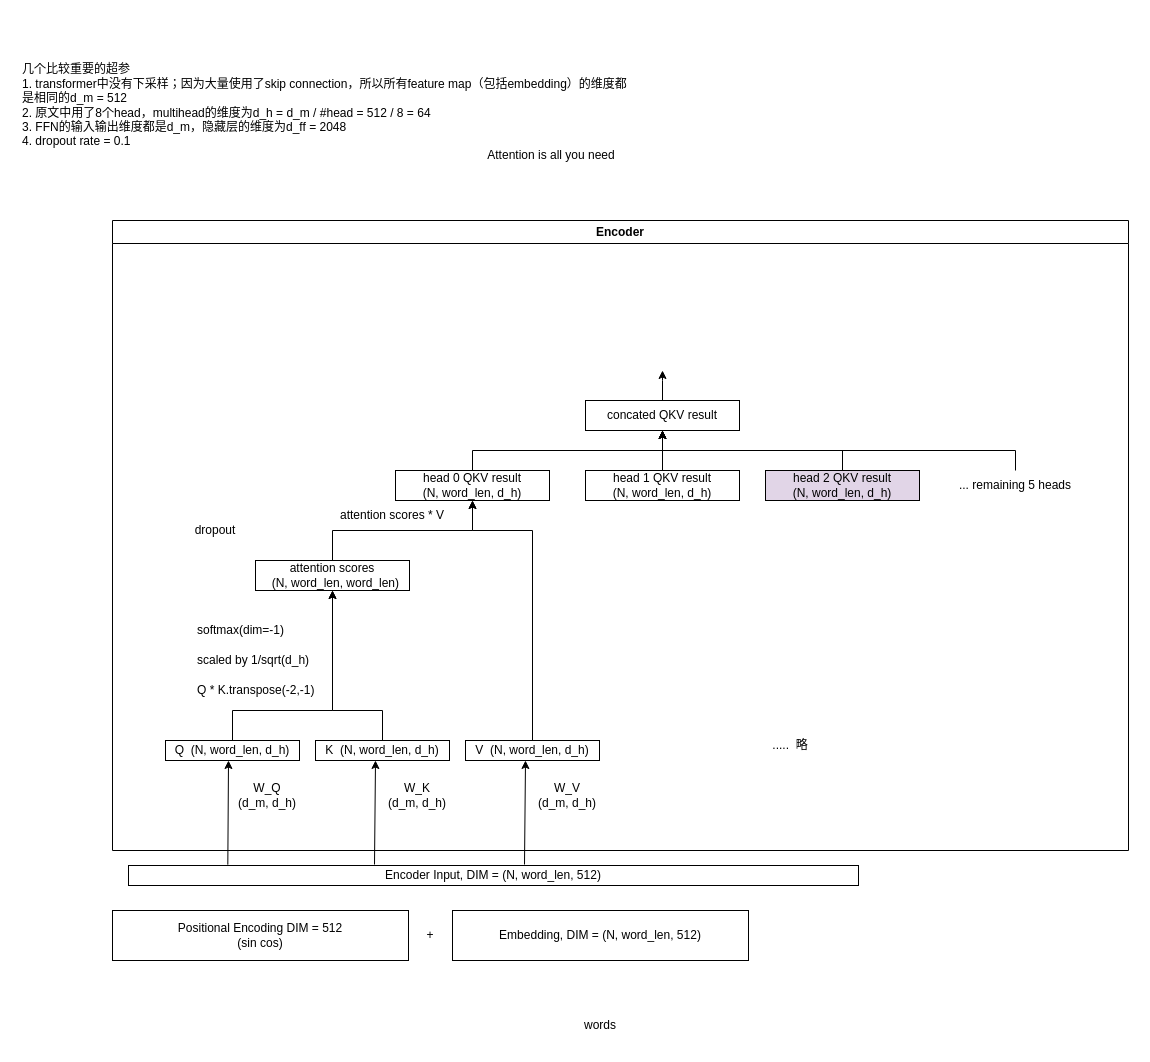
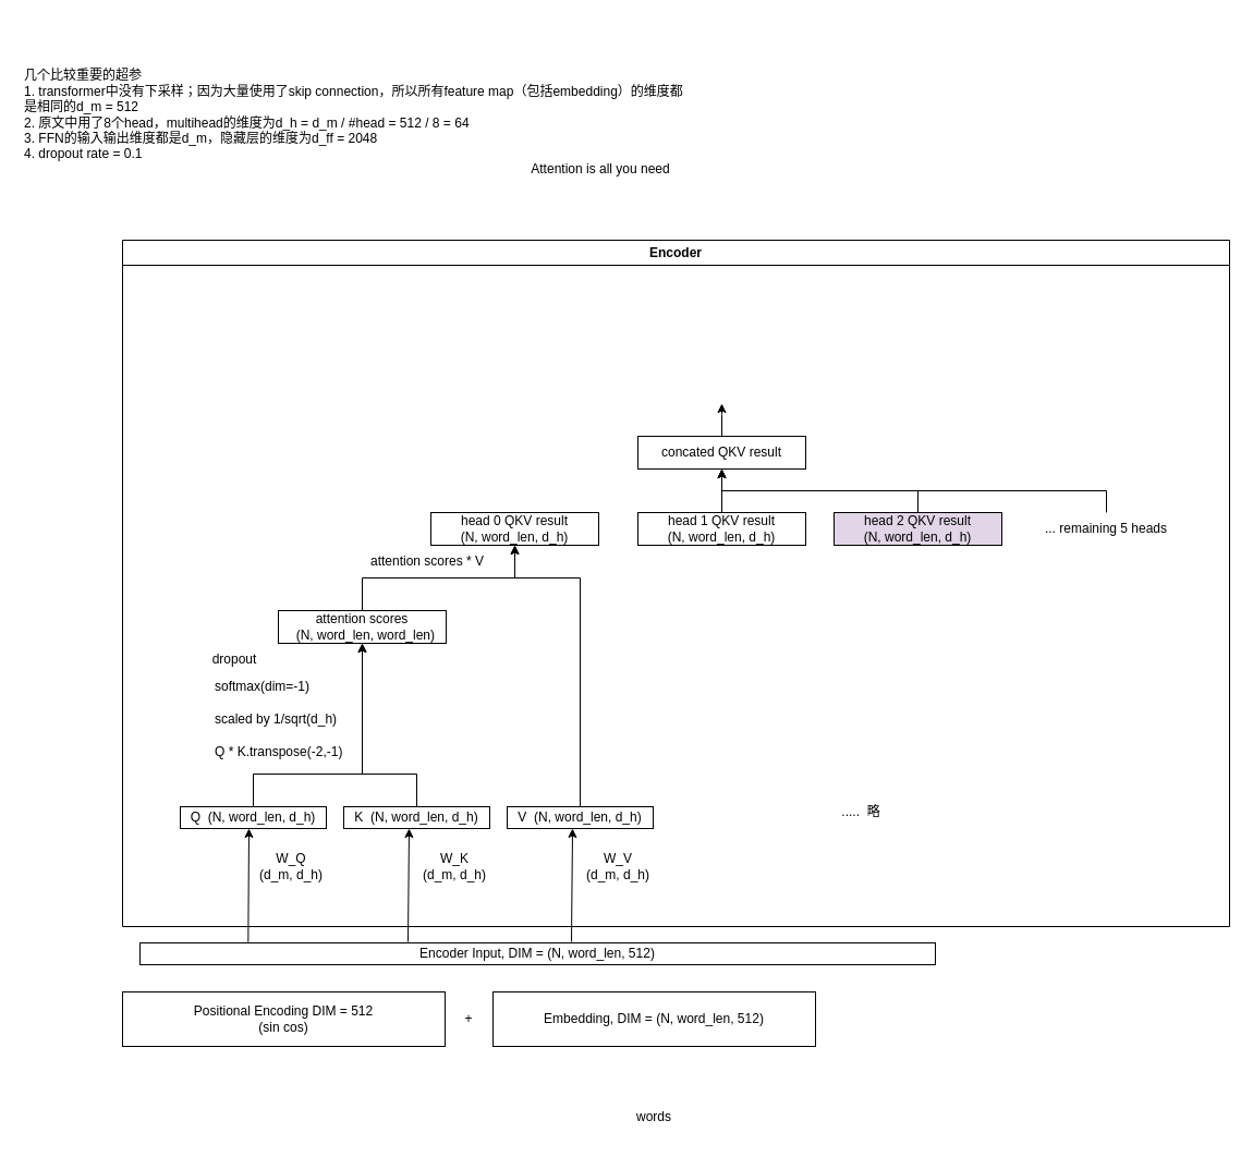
  <mxCell id="0" />
  <mxCell id="1" parent="0" />
  <mxCell id="2" value="Encoder" style="swimlane;whiteSpace=wrap;html=1;" vertex="1" parent="1"><mxGeometry x="112" y="220" width="1016" height="630" as="geometry" /></mxCell>
  <mxCell id="3" value="W_Q&lt;br&gt;(d_m, d_h)" style="text;html=1;strokeColor=none;fillColor=none;align=center;verticalAlign=middle;whiteSpace=wrap;rounded=0;" vertex="1" parent="2"><mxGeometry x="113" y="560" width="84" height="30" as="geometry" /></mxCell>
  <mxCell id="4" style="edgeStyle=orthogonalEdgeStyle;rounded=0;orthogonalLoop=1;jettySize=auto;html=1;entryX=0.5;entryY=1;entryDx=0;entryDy=0;" edge="1" parent="2" source="5" target="16"><mxGeometry relative="1" as="geometry"><Array as="points"><mxPoint x="120" y="490" /><mxPoint x="220" y="490" /></Array></mxGeometry></mxCell>
  <mxCell id="5" value="Q&amp;nbsp; (N, word_len, d_h)" style="rounded=0;whiteSpace=wrap;html=1;" vertex="1" parent="2"><mxGeometry x="53" y="520" width="134" height="20" as="geometry" /></mxCell>
  <mxCell id="6" value="W_K&lt;br&gt;(d_m, d_h)" style="text;html=1;strokeColor=none;fillColor=none;align=center;verticalAlign=middle;whiteSpace=wrap;rounded=0;" vertex="1" parent="2"><mxGeometry x="263" y="560" width="84" height="30" as="geometry" /></mxCell>
  <mxCell id="7" style="edgeStyle=orthogonalEdgeStyle;rounded=0;orthogonalLoop=1;jettySize=auto;html=1;entryX=0.5;entryY=1;entryDx=0;entryDy=0;" edge="1" parent="2" source="8" target="16"><mxGeometry relative="1" as="geometry"><Array as="points"><mxPoint x="270" y="490" /><mxPoint x="220" y="490" /></Array></mxGeometry></mxCell>
  <mxCell id="8" value="K&amp;nbsp; (N, word_len, d_h)" style="rounded=0;whiteSpace=wrap;html=1;" vertex="1" parent="2"><mxGeometry x="203" y="520" width="134" height="20" as="geometry" /></mxCell>
  <mxCell id="9" value="" style="endArrow=classic;html=1;rounded=0;exitX=0.181;exitY=-0.04;exitDx=0;exitDy=0;exitPerimeter=0;" edge="1" parent="2"><mxGeometry width="50" height="50" relative="1" as="geometry"><mxPoint x="262" y="644" as="sourcePoint" /><mxPoint x="263" y="540" as="targetPoint" /></mxGeometry></mxCell>
  <mxCell id="10" value="W_V&lt;br&gt;(d_m, d_h)" style="text;html=1;strokeColor=none;fillColor=none;align=center;verticalAlign=middle;whiteSpace=wrap;rounded=0;" vertex="1" parent="2"><mxGeometry x="413" y="560" width="84" height="30" as="geometry" /></mxCell>
  <mxCell id="11" style="edgeStyle=orthogonalEdgeStyle;rounded=0;orthogonalLoop=1;jettySize=auto;html=1;entryX=0.5;entryY=1;entryDx=0;entryDy=0;" edge="1" parent="2" source="12" target="21"><mxGeometry relative="1" as="geometry"><Array as="points"><mxPoint x="420" y="310" /><mxPoint x="360" y="310" /></Array></mxGeometry></mxCell>
  <mxCell id="12" value="V&amp;nbsp; (N, word_len, d_h)" style="rounded=0;whiteSpace=wrap;html=1;" vertex="1" parent="2"><mxGeometry x="353" y="520" width="134" height="20" as="geometry" /></mxCell>
  <mxCell id="13" value="" style="endArrow=classic;html=1;rounded=0;exitX=0.181;exitY=-0.04;exitDx=0;exitDy=0;exitPerimeter=0;" edge="1" parent="2"><mxGeometry width="50" height="50" relative="1" as="geometry"><mxPoint x="412" y="644" as="sourcePoint" /><mxPoint x="413" y="540" as="targetPoint" /></mxGeometry></mxCell>
  <mxCell id="14" value="Q * K.transpose(-2,-1)" style="text;html=1;strokeColor=none;fillColor=none;align=left;verticalAlign=middle;whiteSpace=wrap;rounded=0;" vertex="1" parent="2"><mxGeometry x="83" y="460" width="154" height="20" as="geometry" /></mxCell>
  <mxCell id="15" style="edgeStyle=orthogonalEdgeStyle;rounded=0;orthogonalLoop=1;jettySize=auto;html=1;entryX=0.5;entryY=1;entryDx=0;entryDy=0;" edge="1" parent="2" source="16" target="21"><mxGeometry relative="1" as="geometry" /></mxCell>
  <mxCell id="16" value="attention scores&lt;br&gt;&amp;nbsp; (N, word_len, word_len)" style="rounded=0;whiteSpace=wrap;html=1;" vertex="1" parent="2"><mxGeometry x="143" y="340" width="154" height="30" as="geometry" /></mxCell>
  <mxCell id="17" value="scaled by 1/sqrt(d_h)" style="text;html=1;strokeColor=none;fillColor=none;align=left;verticalAlign=middle;whiteSpace=wrap;rounded=0;" vertex="1" parent="2"><mxGeometry x="83" y="430" width="154" height="20" as="geometry" /></mxCell>
  <mxCell id="18" value="softmax(dim=-1)" style="text;html=1;strokeColor=none;fillColor=none;align=left;verticalAlign=middle;whiteSpace=wrap;rounded=0;" vertex="1" parent="2"><mxGeometry x="83" y="400" width="154" height="20" as="geometry" /></mxCell>
- <mxCell id="19" value="dropout" style="text;html=1;strokeColor=none;fillColor=none;align=center;verticalAlign=middle;whiteSpace=wrap;rounded=0;" vertex="1" parent="2"><mxGeometry x="73" y="295" width="60" height="30" as="geometry" /></mxCell>
- <mxCell id="20" style="edgeStyle=orthogonalEdgeStyle;rounded=0;orthogonalLoop=1;jettySize=auto;html=1;entryX=0.5;entryY=1;entryDx=0;entryDy=0;exitX=0.5;exitY=0;exitDx=0;exitDy=0;" edge="1" parent="2" source="21" target="24"><mxGeometry relative="1" as="geometry" /></mxCell>
+ <mxCell id="19" value="dropout" style="text;html=1;strokeColor=none;fillColor=none;align=center;verticalAlign=middle;whiteSpace=wrap;rounded=0;" vertex="1" parent="2"><mxGeometry x="73" y="370" width="60" height="30" as="geometry" /></mxCell>
  <mxCell id="21" value="head 0 QKV result&lt;br&gt;(N, word_len, d_h)" style="rounded=0;whiteSpace=wrap;html=1;" vertex="1" parent="2"><mxGeometry x="283" y="250" width="154" height="30" as="geometry" /></mxCell>
  <mxCell id="22" value="attention scores * V" style="text;html=1;strokeColor=none;fillColor=none;align=center;verticalAlign=middle;whiteSpace=wrap;rounded=0;" vertex="1" parent="2"><mxGeometry x="223" y="280" width="114" height="30" as="geometry" /></mxCell>
  <mxCell id="23" style="edgeStyle=orthogonalEdgeStyle;rounded=0;orthogonalLoop=1;jettySize=auto;html=1;" edge="1" parent="2" source="24"><mxGeometry relative="1" as="geometry"><mxPoint x="550" y="150" as="targetPoint" /></mxGeometry></mxCell>
  <mxCell id="24" value="concated QKV result" style="rounded=0;whiteSpace=wrap;html=1;" vertex="1" parent="2"><mxGeometry x="473" y="180" width="154" height="30" as="geometry" /></mxCell>
  <mxCell id="25" style="edgeStyle=orthogonalEdgeStyle;rounded=0;orthogonalLoop=1;jettySize=auto;html=1;" edge="1" parent="2" source="26"><mxGeometry relative="1" as="geometry"><mxPoint x="550" y="210" as="targetPoint" /></mxGeometry></mxCell>
  <mxCell id="26" value="head 1 QKV result&lt;br&gt;(N, word_len, d_h)" style="rounded=0;whiteSpace=wrap;html=1;" vertex="1" parent="2"><mxGeometry x="473" y="250" width="154" height="30" as="geometry" /></mxCell>
  <mxCell id="27" style="edgeStyle=orthogonalEdgeStyle;rounded=0;orthogonalLoop=1;jettySize=auto;html=1;entryX=0.5;entryY=1;entryDx=0;entryDy=0;exitX=0.5;exitY=0;exitDx=0;exitDy=0;" edge="1" parent="2" source="28" target="24"><mxGeometry relative="1" as="geometry" /></mxCell>
  <mxCell id="28" value="head 2 QKV result&lt;br&gt;(N, word_len, d_h)" style="rounded=0;whiteSpace=wrap;html=1;fillColor=#e1d5e7;" vertex="1" parent="2"><mxGeometry x="653" y="250" width="154" height="30" as="geometry" /></mxCell>
  <mxCell id="29" style="edgeStyle=orthogonalEdgeStyle;rounded=0;orthogonalLoop=1;jettySize=auto;html=1;entryX=0.5;entryY=1;entryDx=0;entryDy=0;" edge="1" parent="2" source="30" target="24"><mxGeometry relative="1" as="geometry"><Array as="points"><mxPoint x="903" y="230" /><mxPoint x="550" y="230" /></Array></mxGeometry></mxCell>
  <mxCell id="30" value="... remaining 5 heads" style="text;html=1;strokeColor=none;fillColor=none;align=center;verticalAlign=middle;whiteSpace=wrap;rounded=0;" vertex="1" parent="2"><mxGeometry x="843" y="250" width="120" height="30" as="geometry" /></mxCell>
  <mxCell id="31" value=".....&amp;nbsp; 略" style="text;html=1;strokeColor=none;fillColor=none;align=center;verticalAlign=middle;whiteSpace=wrap;rounded=0;" vertex="1" parent="2"><mxGeometry x="523" y="410" width="310" height="230" as="geometry" /></mxCell>
  <mxCell id="32" value="Positional Encoding DIM = 512&lt;br&gt;(sin cos)" style="rounded=0;whiteSpace=wrap;html=1;" vertex="1" parent="1"><mxGeometry x="112" y="910" width="296" height="50" as="geometry" /></mxCell>
  <mxCell id="33" value="Embedding, DIM = (N, word_len, 512)" style="rounded=0;whiteSpace=wrap;html=1;" vertex="1" parent="1"><mxGeometry x="452" y="910" width="296" height="50" as="geometry" /></mxCell>
  <mxCell id="34" value="words" style="text;html=1;strokeColor=none;fillColor=none;align=center;verticalAlign=middle;whiteSpace=wrap;rounded=0;" vertex="1" parent="1"><mxGeometry x="570" y="1010" width="60" height="30" as="geometry" /></mxCell>
  <mxCell id="35" value="Attention is all you need" style="text;html=1;strokeColor=none;fillColor=none;align=center;verticalAlign=middle;whiteSpace=wrap;rounded=0;" vertex="1" parent="1"><mxGeometry x="428" y="140" width="246" height="30" as="geometry" /></mxCell>
  <mxCell id="36" value="+" style="text;html=1;strokeColor=none;fillColor=none;align=center;verticalAlign=middle;whiteSpace=wrap;rounded=0;" vertex="1" parent="1"><mxGeometry x="400" y="920" width="60" height="30" as="geometry" /></mxCell>
  <mxCell id="37" value="Encoder Input, DIM = (N, word_len, 512)" style="rounded=0;whiteSpace=wrap;html=1;" vertex="1" parent="1"><mxGeometry x="128" y="865" width="730" height="20" as="geometry" /></mxCell>
  <mxCell id="38" value="" style="endArrow=classic;html=1;rounded=0;exitX=0.181;exitY=-0.04;exitDx=0;exitDy=0;exitPerimeter=0;" edge="1" parent="1"><mxGeometry width="50" height="50" relative="1" as="geometry"><mxPoint x="227.324" y="864.2" as="sourcePoint" /><mxPoint x="228" y="760" as="targetPoint" /></mxGeometry></mxCell>
  <mxCell id="39" value="几个比较重要的超参&lt;br&gt;1. transformer中没有下采样；因为大量使用了skip connection，所以所有feature map（包括embedding）的维度都是相同的d_m = 512&lt;br&gt;2. 原文中用了8个head，multihead的维度为d_h = d_m / #head = 512 / 8 = 64&lt;br&gt;3. FFN的输入输出维度都是d_m，隐藏层的维度为d_ff = 2048&lt;br&gt;4. dropout rate = 0.1&lt;br&gt;" style="text;html=1;strokeColor=none;fillColor=none;align=left;verticalAlign=middle;whiteSpace=wrap;rounded=0;" vertex="1" parent="1"><mxGeometry x="20" y="20" width="610" height="170" as="geometry" /></mxCell>
